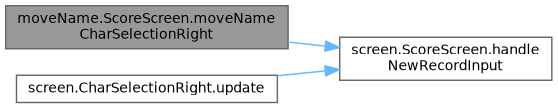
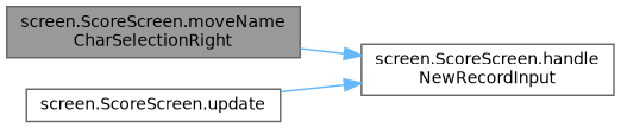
  digraph {
    rankdir=RL
    node [color=grey40 fillcolor=white fontname=Helvetica fontsize=10 shape=box style=filled]
    edge [color=steelblue1 dir=back fontname=Helvetica fontsize=10 labelfontname=Helvetica labelfontsize=10 style=solid]
-   n1 [color=gray40 fillcolor=grey60 fontcolor=black height=0.2 label="moveName.ScoreScreen.moveName\lCharSelectionRight" width=0.4]
+   n1 [color=gray40 fillcolor=grey60 fontcolor=black height=0.2 label="screen.ScoreScreen.moveName\lCharSelectionRight" width=0.4]
    n2 [height=0.2 label="screen.ScoreScreen.handle\lNewRecordInput" width=0.4]
-   n3 [height=0.2 label="screen.CharSelectionRight.update" width=0.4]
+   n3 [height=0.2 label="screen.ScoreScreen.update" width=0.4]
    n2 -> n1
    n2 -> n3
  }
